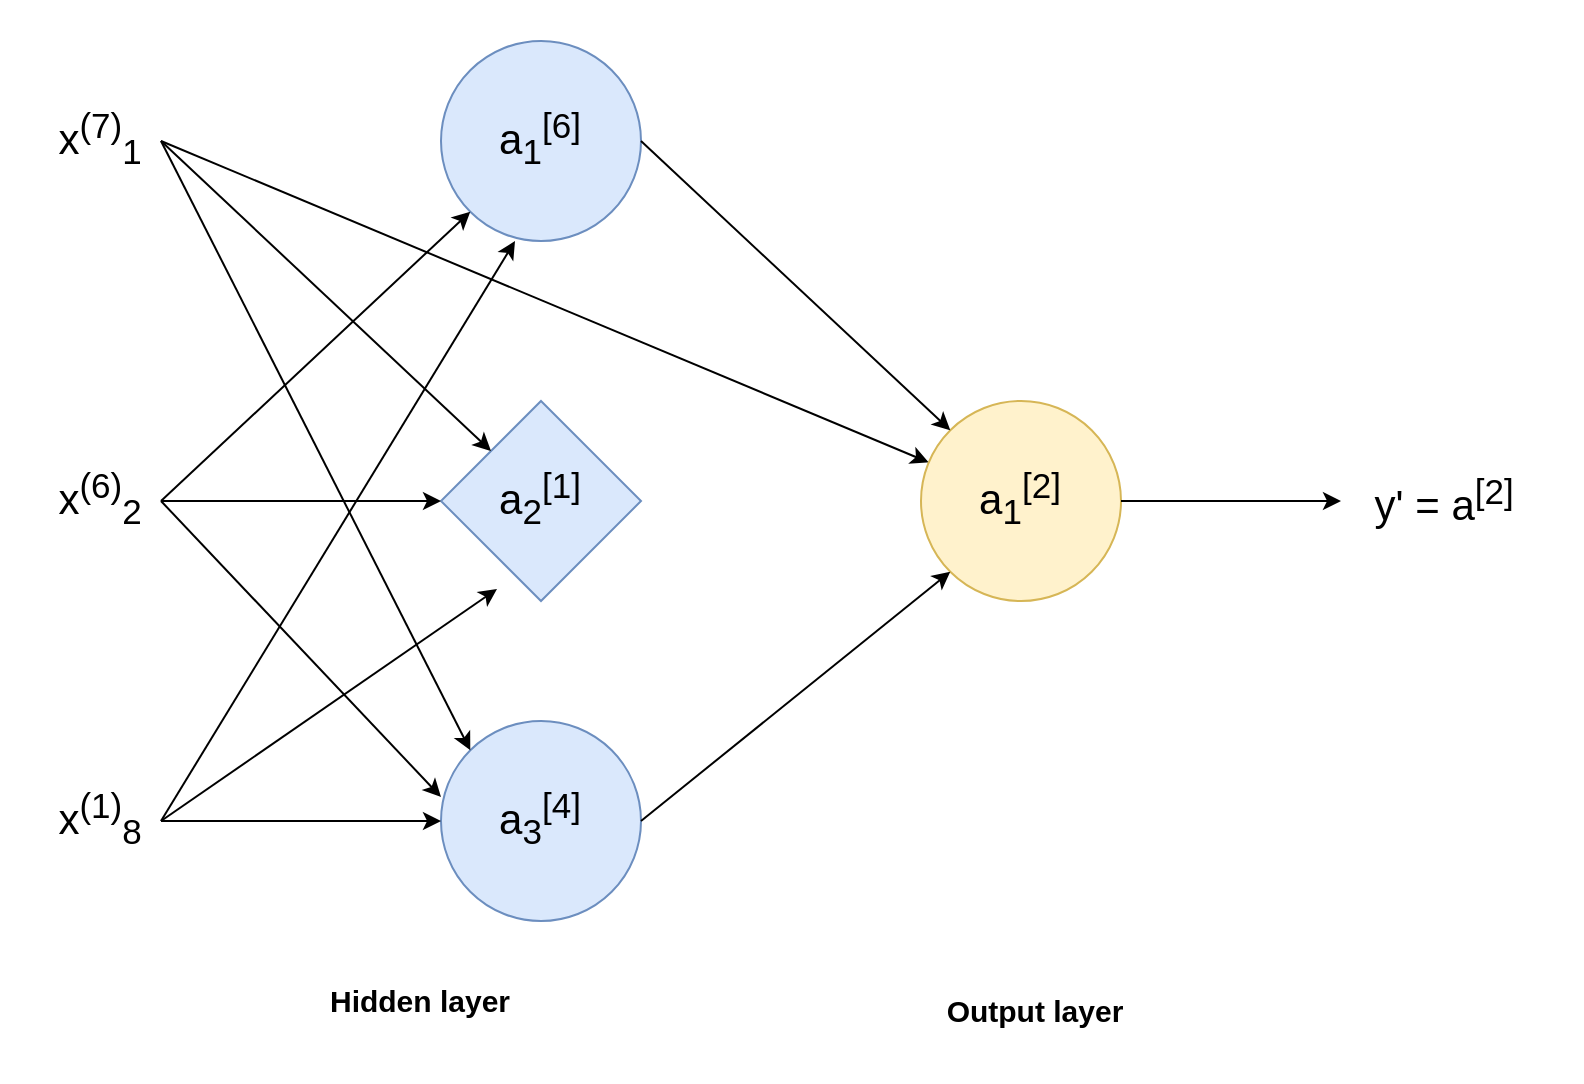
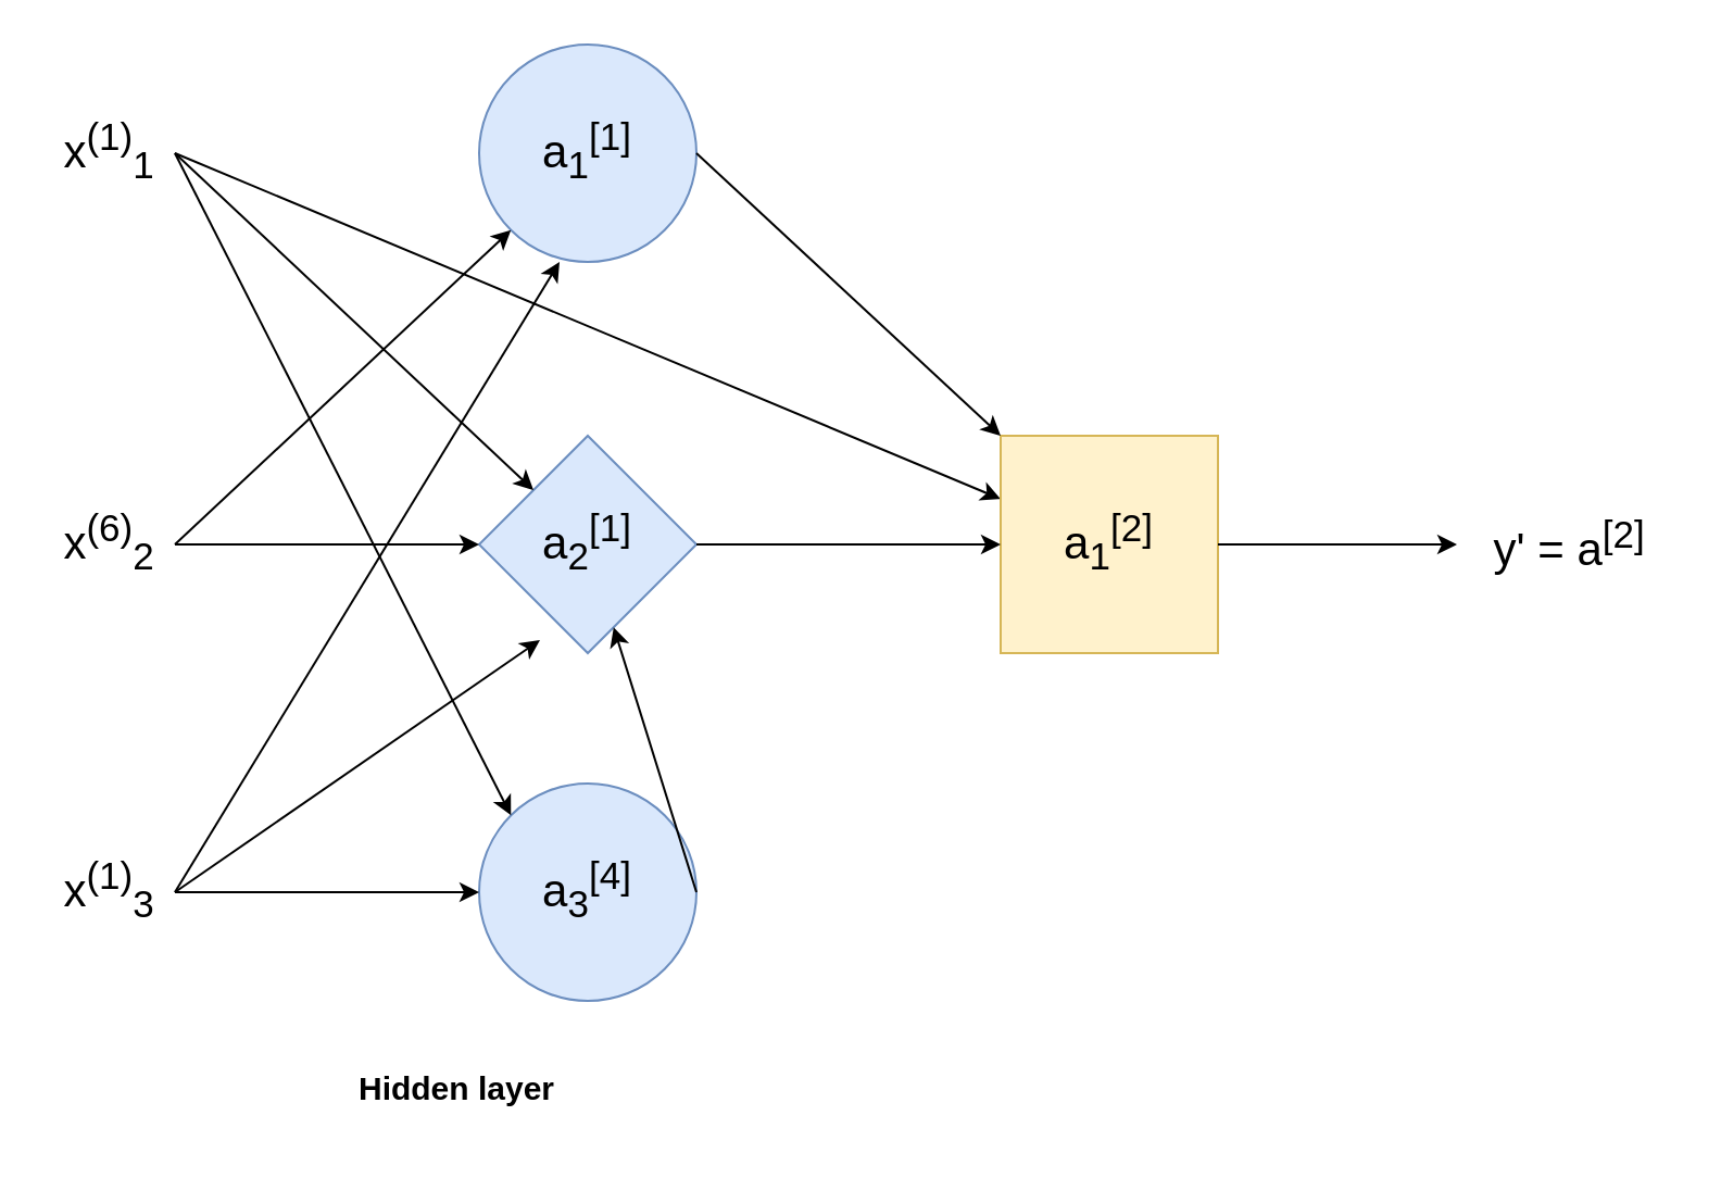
  <mxCell id="0" />
  <mxCell id="1" parent="0" />
- <mxCell id="2" value="&lt;font style=&quot;font-size: 21px;&quot;&gt;a&lt;sub&gt;1&lt;/sub&gt;&lt;sup&gt;[6]&lt;/sup&gt;&lt;/font&gt;" style="ellipse;whiteSpace=wrap;html=1;aspect=fixed;fillColor=#dae8fc;strokeColor=#6c8ebf;" parent="1" vertex="1"><mxGeometry x="220" y="20" width="100" height="100" as="geometry" /></mxCell>
+ <mxCell id="2" value="&lt;font style=&quot;font-size: 21px;&quot;&gt;a&lt;sub&gt;1&lt;/sub&gt;&lt;sup&gt;[1]&lt;/sup&gt;&lt;/font&gt;" style="ellipse;whiteSpace=wrap;html=1;aspect=fixed;fillColor=#dae8fc;strokeColor=#6c8ebf;" parent="1" vertex="1"><mxGeometry x="220" y="20" width="100" height="100" as="geometry" /></mxCell>
  <mxCell id="3" value="&lt;font style=&quot;font-size: 21px;&quot;&gt;a&lt;sub&gt;2&lt;/sub&gt;&lt;sup&gt;[1]&lt;/sup&gt;&lt;/font&gt;" style="rhombus;whiteSpace=wrap;html=1;aspect=fixed;fillColor=#dae8fc;strokeColor=#6c8ebf;" parent="1" vertex="1"><mxGeometry x="220" y="200" width="100" height="100" as="geometry" /></mxCell>
  <mxCell id="4" value="&lt;font style=&quot;font-size: 21px;&quot;&gt;a&lt;sub&gt;3&lt;/sub&gt;&lt;sup&gt;[4]&lt;/sup&gt;&lt;/font&gt;" style="ellipse;whiteSpace=wrap;html=1;aspect=fixed;fillColor=#dae8fc;strokeColor=#6c8ebf;" parent="1" vertex="1"><mxGeometry x="220" y="360" width="100" height="100" as="geometry" /></mxCell>
- <mxCell id="5" value="&lt;font style=&quot;font-size: 21px;&quot;&gt;x&lt;sup&gt;(7)&lt;/sup&gt;&lt;sub&gt;1&lt;/sub&gt;&lt;/font&gt;" style="text;html=1;align=center;verticalAlign=middle;whiteSpace=wrap;rounded=0;" parent="1" vertex="1"><mxGeometry x="20" y="55" width="60" height="30" as="geometry" /></mxCell>
+ <mxCell id="5" value="&lt;font style=&quot;font-size: 21px;&quot;&gt;x&lt;sup&gt;(1)&lt;/sup&gt;&lt;sub&gt;1&lt;/sub&gt;&lt;/font&gt;" style="text;html=1;align=center;verticalAlign=middle;whiteSpace=wrap;rounded=0;" parent="1" vertex="1"><mxGeometry x="20" y="55" width="60" height="30" as="geometry" /></mxCell>
  <mxCell id="6" value="&lt;font style=&quot;font-size: 21px;&quot;&gt;x&lt;sup&gt;(6)&lt;/sup&gt;&lt;sub&gt;2&lt;/sub&gt;&lt;/font&gt;" style="text;html=1;align=center;verticalAlign=middle;whiteSpace=wrap;rounded=0;" parent="1" vertex="1"><mxGeometry x="20" y="235" width="60" height="30" as="geometry" /></mxCell>
- <mxCell id="7" value="&lt;font style=&quot;font-size: 21px;&quot;&gt;x&lt;sup&gt;(1)&lt;/sup&gt;&lt;sub&gt;8&lt;/sub&gt;&lt;/font&gt;" style="text;html=1;align=center;verticalAlign=middle;whiteSpace=wrap;rounded=0;" parent="1" vertex="1"><mxGeometry x="20" y="395" width="60" height="30" as="geometry" /></mxCell>
+ <mxCell id="7" value="&lt;font style=&quot;font-size: 21px;&quot;&gt;x&lt;sup&gt;(1)&lt;/sup&gt;&lt;sub&gt;3&lt;/sub&gt;&lt;/font&gt;" style="text;html=1;align=center;verticalAlign=middle;whiteSpace=wrap;rounded=0;" parent="1" vertex="1"><mxGeometry x="20" y="395" width="60" height="30" as="geometry" /></mxCell>
  <mxCell id="8" value="" style="endArrow=classic;html=1;rounded=0;exitX=1;exitY=0.5;exitDx=0;exitDy=0;" parent="1" source="5" target="17" edge="1"><mxGeometry width="50" height="50" relative="1" as="geometry"><mxPoint x="290" y="290" as="sourcePoint" /><mxPoint x="340" y="240" as="targetPoint" /></mxGeometry></mxCell>
  <mxCell id="9" value="" style="endArrow=classic;html=1;rounded=0;exitX=1;exitY=0.5;exitDx=0;exitDy=0;entryX=0;entryY=0;entryDx=0;entryDy=0;" parent="1" source="5" target="3" edge="1"><mxGeometry width="50" height="50" relative="1" as="geometry"><mxPoint x="290" y="290" as="sourcePoint" /><mxPoint x="340" y="240" as="targetPoint" /></mxGeometry></mxCell>
  <mxCell id="10" value="" style="endArrow=classic;html=1;rounded=0;entryX=0;entryY=0;entryDx=0;entryDy=0;" parent="1" target="4" edge="1"><mxGeometry width="50" height="50" relative="1" as="geometry"><mxPoint x="80" y="70" as="sourcePoint" /><mxPoint x="340" y="240" as="targetPoint" /></mxGeometry></mxCell>
  <mxCell id="11" value="" style="endArrow=classic;html=1;rounded=0;exitX=1;exitY=0.5;exitDx=0;exitDy=0;entryX=0;entryY=1;entryDx=0;entryDy=0;" parent="1" source="6" target="2" edge="1"><mxGeometry width="50" height="50" relative="1" as="geometry"><mxPoint x="290" y="290" as="sourcePoint" /><mxPoint x="340" y="240" as="targetPoint" /></mxGeometry></mxCell>
  <mxCell id="12" value="" style="endArrow=classic;html=1;rounded=0;exitX=1;exitY=0.5;exitDx=0;exitDy=0;entryX=0;entryY=0.5;entryDx=0;entryDy=0;" parent="1" source="6" target="3" edge="1"><mxGeometry width="50" height="50" relative="1" as="geometry"><mxPoint x="290" y="290" as="sourcePoint" /><mxPoint x="340" y="240" as="targetPoint" /></mxGeometry></mxCell>
- <mxCell id="13" value="" style="endArrow=classic;html=1;rounded=0;exitX=1;exitY=0.5;exitDx=0;exitDy=0;entryX=0;entryY=0.38;entryDx=0;entryDy=0;entryPerimeter=0;" parent="1" source="6" target="4" edge="1"><mxGeometry width="50" height="50" relative="1" as="geometry"><mxPoint x="290" y="290" as="sourcePoint" /><mxPoint x="340" y="240" as="targetPoint" /></mxGeometry></mxCell>
  <mxCell id="14" value="" style="endArrow=classic;html=1;rounded=0;exitX=1;exitY=0.5;exitDx=0;exitDy=0;entryX=0.37;entryY=1;entryDx=0;entryDy=0;entryPerimeter=0;" parent="1" source="7" target="2" edge="1"><mxGeometry width="50" height="50" relative="1" as="geometry"><mxPoint x="290" y="290" as="sourcePoint" /><mxPoint x="270" y="140" as="targetPoint" /></mxGeometry></mxCell>
  <mxCell id="15" value="" style="endArrow=classic;html=1;rounded=0;exitX=1;exitY=0.5;exitDx=0;exitDy=0;entryX=0;entryY=0.5;entryDx=0;entryDy=0;" parent="1" source="7" target="4" edge="1"><mxGeometry width="50" height="50" relative="1" as="geometry"><mxPoint x="290" y="290" as="sourcePoint" /><mxPoint x="340" y="240" as="targetPoint" /></mxGeometry></mxCell>
  <mxCell id="16" value="" style="endArrow=classic;html=1;rounded=0;exitX=1;exitY=0.5;exitDx=0;exitDy=0;entryX=0.28;entryY=0.94;entryDx=0;entryDy=0;entryPerimeter=0;" parent="1" source="7" target="3" edge="1"><mxGeometry width="50" height="50" relative="1" as="geometry"><mxPoint x="290" y="290" as="sourcePoint" /><mxPoint x="340" y="240" as="targetPoint" /></mxGeometry></mxCell>
- <mxCell id="17" value="&lt;font style=&quot;font-size: 21px;&quot;&gt;a&lt;sub&gt;1&lt;/sub&gt;&lt;sup&gt;[2]&lt;/sup&gt;&lt;/font&gt;" style="ellipse;whiteSpace=wrap;html=1;aspect=fixed;fillColor=#fff2cc;strokeColor=#d6b656;" parent="1" vertex="1"><mxGeometry x="460" y="200" width="100" height="100" as="geometry" /></mxCell>
+ <mxCell id="17" value="&lt;font style=&quot;font-size: 21px;&quot;&gt;a&lt;sub&gt;1&lt;/sub&gt;&lt;sup&gt;[2]&lt;/sup&gt;&lt;/font&gt;" style="whiteSpace=wrap;html=1;aspect=fixed;fillColor=#fff2cc;strokeColor=#d6b656;rounded=0;" parent="1" vertex="1"><mxGeometry x="460" y="200" width="100" height="100" as="geometry" /></mxCell>
  <mxCell id="18" value="" style="endArrow=classic;html=1;rounded=0;exitX=1;exitY=0.5;exitDx=0;exitDy=0;entryX=0;entryY=0;entryDx=0;entryDy=0;" parent="1" source="2" target="17" edge="1"><mxGeometry width="50" height="50" relative="1" as="geometry"><mxPoint x="290" y="290" as="sourcePoint" /><mxPoint x="340" y="240" as="targetPoint" /></mxGeometry></mxCell>
- <mxCell id="20" value="" style="endArrow=classic;html=1;rounded=0;entryX=0;entryY=1;entryDx=0;entryDy=0;exitX=1;exitY=0.5;exitDx=0;exitDy=0;" parent="1" source="4" target="17" edge="1"><mxGeometry width="50" height="50" relative="1" as="geometry"><mxPoint x="290" y="290" as="sourcePoint" /><mxPoint x="340" y="240" as="targetPoint" /></mxGeometry></mxCell>
+ <mxCell id="19" value="" style="endArrow=classic;html=1;rounded=0;entryX=0;entryY=0.5;entryDx=0;entryDy=0;exitX=1;exitY=0.5;exitDx=0;exitDy=0;" parent="1" source="3" target="17" edge="1"><mxGeometry width="50" height="50" relative="1" as="geometry"><mxPoint x="290" y="290" as="sourcePoint" /><mxPoint x="340" y="240" as="targetPoint" /></mxGeometry></mxCell>
+ <mxCell id="20" value="" style="endArrow=classic;html=1;rounded=0;exitX=1;exitY=0.5;exitDx=0;exitDy=0;" parent="1" source="4" target="3" edge="1"><mxGeometry width="50" height="50" relative="1" as="geometry"><mxPoint x="290" y="290" as="sourcePoint" /><mxPoint x="340" y="240" as="targetPoint" /></mxGeometry></mxCell>
  <mxCell id="21" value="&lt;font style=&quot;font-size: 15px;&quot;&gt;Hidden layer&lt;/font&gt;" style="text;html=1;align=center;verticalAlign=middle;whiteSpace=wrap;rounded=0;fontStyle=1" parent="1" vertex="1"><mxGeometry x="155" y="485" width="110" height="30" as="geometry" /></mxCell>
- <mxCell id="22" value="&lt;font style=&quot;font-size: 15px;&quot;&gt;Output layer&lt;/font&gt;" style="text;html=1;align=center;verticalAlign=middle;whiteSpace=wrap;rounded=0;fontStyle=1" parent="1" vertex="1"><mxGeometry x="465" y="490" width="105" height="30" as="geometry" /></mxCell>
  <mxCell id="23" value="" style="endArrow=classic;html=1;rounded=0;exitX=1;exitY=0.5;exitDx=0;exitDy=0;" parent="1" source="17" edge="1"><mxGeometry width="50" height="50" relative="1" as="geometry"><mxPoint x="290" y="290" as="sourcePoint" /><mxPoint x="670" y="250" as="targetPoint" /></mxGeometry></mxCell>
  <mxCell id="24" value="&lt;font style=&quot;font-size: 21px;&quot;&gt;y' = a&lt;sup&gt;[2]&lt;/sup&gt;&amp;nbsp;&lt;/font&gt;&lt;span style=&quot;caret-color: rgba(0, 0, 0, 0); color: rgba(0, 0, 0, 0); font-family: monospace; font-size: 0px; text-align: start; white-space: nowrap;&quot;&gt;%3CmxGraphModel%3E%3Croot%3E%3CmxCell%20id%3D%220%22%2F%3E%3CmxCell%20id%3D%221%22%20parent%3D%220%22%2F%3E%3CmxCell%20id%3D%222%22%20value%3D%22%26lt%3Bfont%20style%3D%26quot%3Bfont-size%3A%2021px%3B%26quot%3B%26gt%3Bx%26lt%3Bsup%26gt%3B(1)%26lt%3B%2Fsup%26gt%3B%26lt%3Bsub%26gt%3B3%26lt%3B%2Fsub%26gt%3B%26lt%3B%2Ffont%26gt%3B%22%20style%3D%22text%3Bhtml%3D1%3Balign%3Dcenter%3BverticalAlign%3Dmiddle%3BwhiteSpace%3Dwrap%3Brounded%3D0%3B%22%20vertex%3D%221%22%20parent%3D%221%22%3E%3CmxGeometry%20x%3D%22120%22%20y%3D%22555%22%20width%3D%2260%22%20height%3D%2230%22%20as%3D%22geometry%22%2F%3E%3C%2FmxCell%3E%3C%2Froot%3E%3C%2FmxGraphModel%3E&lt;/span&gt;" style="text;html=1;align=center;verticalAlign=middle;whiteSpace=wrap;rounded=0;" parent="1" vertex="1"><mxGeometry x="680" y="235" width="90" height="30" as="geometry" /></mxCell>
